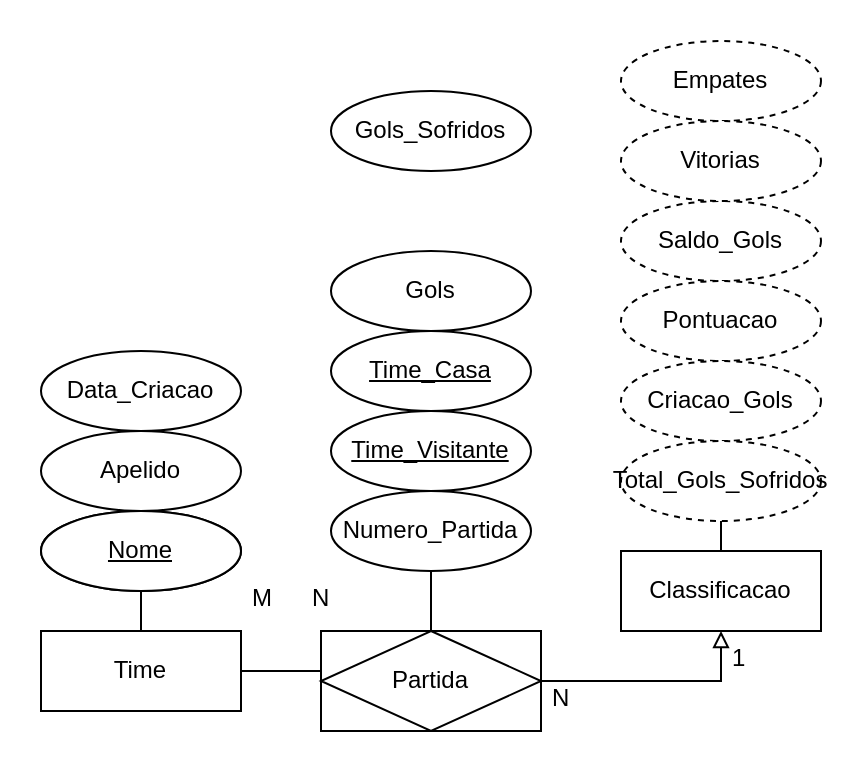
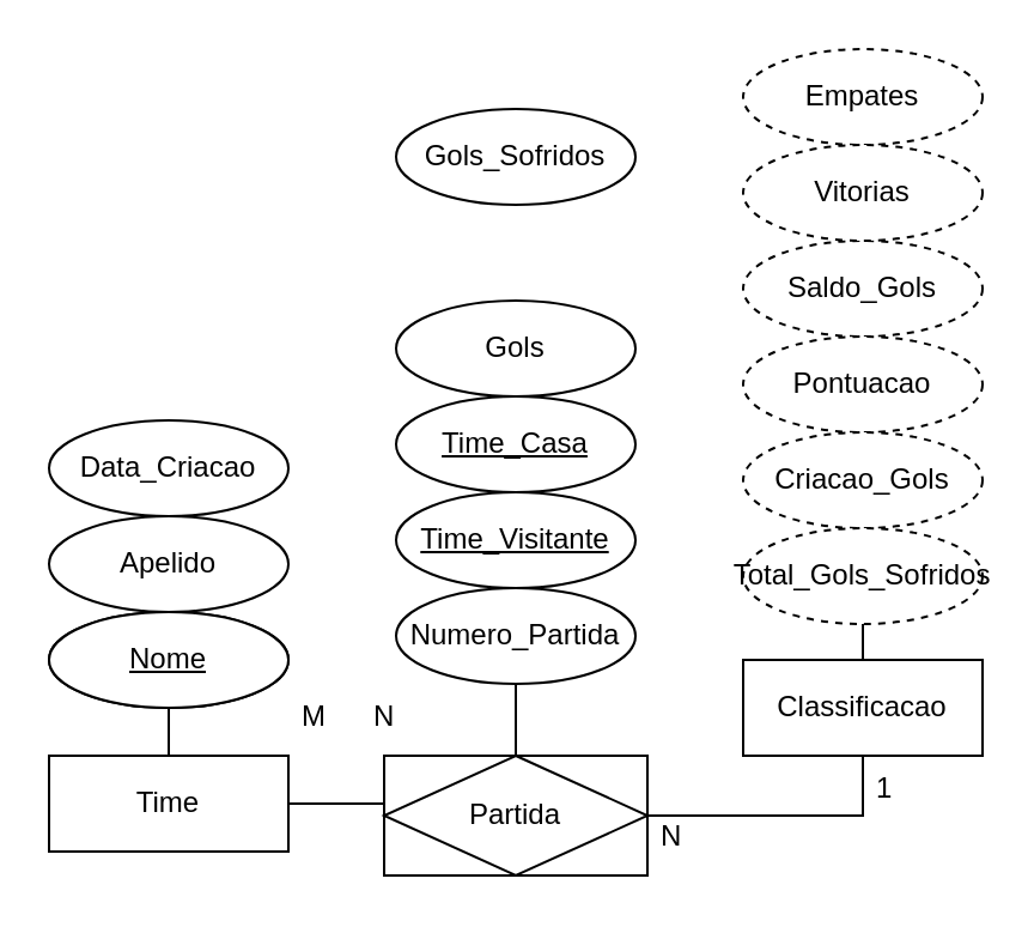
  <mxCell id="0" />
  <mxCell id="1" parent="0" />
  <mxCell id="2" style="edgeStyle=orthogonalEdgeStyle;rounded=0;orthogonalLoop=1;jettySize=auto;html=1;entryX=0.5;entryY=1;entryDx=0;entryDy=0;endArrow=none;endFill=0;" parent="1" source="4" target="5" edge="1"><mxGeometry relative="1" as="geometry" /></mxCell>
  <mxCell id="3" style="edgeStyle=orthogonalEdgeStyle;rounded=0;orthogonalLoop=1;jettySize=auto;html=1;endArrow=none;endFill=0;" parent="1" source="4" edge="1"><mxGeometry relative="1" as="geometry"><mxPoint x="160" y="335" as="targetPoint" /></mxGeometry></mxCell>
  <mxCell id="4" value="Time" style="whiteSpace=wrap;html=1;align=center;" parent="1" vertex="1"><mxGeometry x="20" y="315" width="100" height="40" as="geometry" /></mxCell>
  <mxCell id="5" value="Nome" style="ellipse;whiteSpace=wrap;html=1;align=center;fontStyle=4" parent="1" vertex="1"><mxGeometry x="20" y="255" width="100" height="40" as="geometry" /></mxCell>
  <mxCell id="6" value="1" style="text;strokeColor=none;fillColor=none;spacingLeft=4;spacingRight=4;overflow=hidden;rotatable=0;points=[[0,0.5],[1,0.5]];portConstraint=eastwest;fontSize=12;whiteSpace=wrap;html=1;" parent="1" vertex="1"><mxGeometry x="360" y="315" width="40" height="30" as="geometry" /></mxCell>
  <mxCell id="7" value="N" style="text;strokeColor=none;fillColor=none;spacingLeft=4;spacingRight=4;overflow=hidden;rotatable=0;points=[[0,0.5],[1,0.5]];portConstraint=eastwest;fontSize=12;whiteSpace=wrap;html=1;" parent="1" vertex="1"><mxGeometry x="270" y="335" width="40" height="30" as="geometry" /></mxCell>
  <mxCell id="8" value="Empates" style="ellipse;whiteSpace=wrap;html=1;align=center;dashed=1;container=0;" parent="1" vertex="1"><mxGeometry x="310" y="20" width="100" height="40" as="geometry"><mxRectangle x="290" width="90" height="30" as="alternateBounds" /></mxGeometry></mxCell>
  <mxCell id="9" value="Apelido" style="ellipse;whiteSpace=wrap;html=1;align=center;" parent="1" vertex="1"><mxGeometry x="20" y="215" width="100" height="40" as="geometry" /></mxCell>
  <mxCell id="10" value="Data_Criacao" style="ellipse;whiteSpace=wrap;html=1;align=center;" parent="1" vertex="1"><mxGeometry x="20" y="175" width="100" height="40" as="geometry" /></mxCell>
  <mxCell id="11" value="Time_Casa" style="ellipse;whiteSpace=wrap;html=1;align=center;fontStyle=4" parent="1" vertex="1"><mxGeometry x="165" y="165" width="100" height="40" as="geometry" /></mxCell>
  <mxCell id="12" value="Time_Visitante" style="ellipse;whiteSpace=wrap;html=1;align=center;fontStyle=4" parent="1" vertex="1"><mxGeometry x="165" y="205" width="100" height="40" as="geometry" /></mxCell>
  <mxCell id="13" value="Gols" style="ellipse;whiteSpace=wrap;html=1;align=center;" parent="1" vertex="1"><mxGeometry x="165" y="125" width="100" height="40" as="geometry" /></mxCell>
  <mxCell id="14" value="Gols_Sofridos" style="ellipse;whiteSpace=wrap;html=1;align=center;" parent="1" vertex="1"><mxGeometry x="165" y="45" width="100" height="40" as="geometry" /></mxCell>
  <mxCell id="15" value="Saldo_Gols" style="ellipse;whiteSpace=wrap;html=1;align=center;dashed=1;" parent="1" vertex="1"><mxGeometry x="310" y="100" width="100" height="40" as="geometry" /></mxCell>
  <mxCell id="16" value="Partida" style="shape=associativeEntity;whiteSpace=wrap;html=1;align=center;" parent="1" vertex="1"><mxGeometry x="160" y="315" width="110" height="50" as="geometry" /></mxCell>
  <mxCell id="17" value="Pontuacao" style="ellipse;whiteSpace=wrap;html=1;align=center;dashed=1;" parent="1" vertex="1"><mxGeometry x="310" y="140" width="100" height="40" as="geometry" /></mxCell>
  <mxCell id="18" value="Classificacao" style="whiteSpace=wrap;html=1;align=center;" parent="1" vertex="1"><mxGeometry x="310" y="275" width="100" height="40" as="geometry" /></mxCell>
  <mxCell id="19" value="Criacao_Gols" style="ellipse;whiteSpace=wrap;html=1;align=center;dashed=1;" parent="1" vertex="1"><mxGeometry x="310" y="180" width="100" height="40" as="geometry" /></mxCell>
  <mxCell id="20" value="Total_Gols_Sofridos" style="ellipse;whiteSpace=wrap;html=1;align=center;dashed=1;" parent="1" vertex="1"><mxGeometry x="310" y="220" width="100" height="40" as="geometry" /></mxCell>
  <mxCell id="21" value="Time" style="whiteSpace=wrap;html=1;align=center;" parent="1" vertex="1"><mxGeometry x="20" y="315" width="100" height="40" as="geometry" /></mxCell>
  <mxCell id="22" value="Nome" style="ellipse;whiteSpace=wrap;html=1;align=center;fontStyle=4" parent="1" vertex="1"><mxGeometry x="20" y="255" width="100" height="40" as="geometry" /></mxCell>
  <mxCell id="23" style="edgeStyle=orthogonalEdgeStyle;rounded=0;orthogonalLoop=1;jettySize=auto;html=1;entryX=0.5;entryY=1;entryDx=0;entryDy=0;endArrow=none;endFill=0;" parent="1" source="16" edge="1"><mxGeometry relative="1" as="geometry"><mxPoint x="215" y="285" as="targetPoint" /></mxGeometry></mxCell>
- <mxCell id="24" style="edgeStyle=orthogonalEdgeStyle;rounded=0;orthogonalLoop=1;jettySize=auto;html=1;entryX=0.5;entryY=1;entryDx=0;entryDy=0;endArrow=block;endFill=0;" parent="1" source="16" target="18" edge="1"><mxGeometry relative="1" as="geometry" /></mxCell>
+ <mxCell id="24" style="edgeStyle=orthogonalEdgeStyle;rounded=0;orthogonalLoop=1;jettySize=auto;html=1;entryX=0.5;entryY=1;entryDx=0;entryDy=0;endArrow=none;endFill=0;" parent="1" source="16" target="18" edge="1"><mxGeometry relative="1" as="geometry" /></mxCell>
  <mxCell id="25" style="edgeStyle=orthogonalEdgeStyle;rounded=0;orthogonalLoop=1;jettySize=auto;html=1;exitX=0.5;exitY=0;exitDx=0;exitDy=0;entryX=0.5;entryY=1;entryDx=0;entryDy=0;endArrow=none;endFill=0;" parent="1" source="18" target="20" edge="1"><mxGeometry relative="1" as="geometry" /></mxCell>
  <mxCell id="26" value="Vitorias" style="ellipse;whiteSpace=wrap;html=1;align=center;dashed=1;" parent="1" vertex="1"><mxGeometry x="310" y="60" width="100" height="40" as="geometry" /></mxCell>
  <mxCell id="27" value="N" style="text;strokeColor=none;fillColor=none;spacingLeft=4;spacingRight=4;overflow=hidden;rotatable=0;points=[[0,0.5],[1,0.5]];portConstraint=eastwest;fontSize=12;whiteSpace=wrap;html=1;" parent="1" vertex="1"><mxGeometry x="150" y="285" width="40" height="30" as="geometry" /></mxCell>
  <mxCell id="28" value="M" style="text;strokeColor=none;fillColor=none;spacingLeft=4;spacingRight=4;overflow=hidden;rotatable=0;points=[[0,0.5],[1,0.5]];portConstraint=eastwest;fontSize=12;whiteSpace=wrap;html=1;" parent="1" vertex="1"><mxGeometry x="120" y="285" width="40" height="30" as="geometry" /></mxCell>
  <mxCell id="29" value="Numero_Partida" style="ellipse;whiteSpace=wrap;html=1;align=center;" vertex="1" parent="1"><mxGeometry x="165" y="245" width="100" height="40" as="geometry" /></mxCell>
